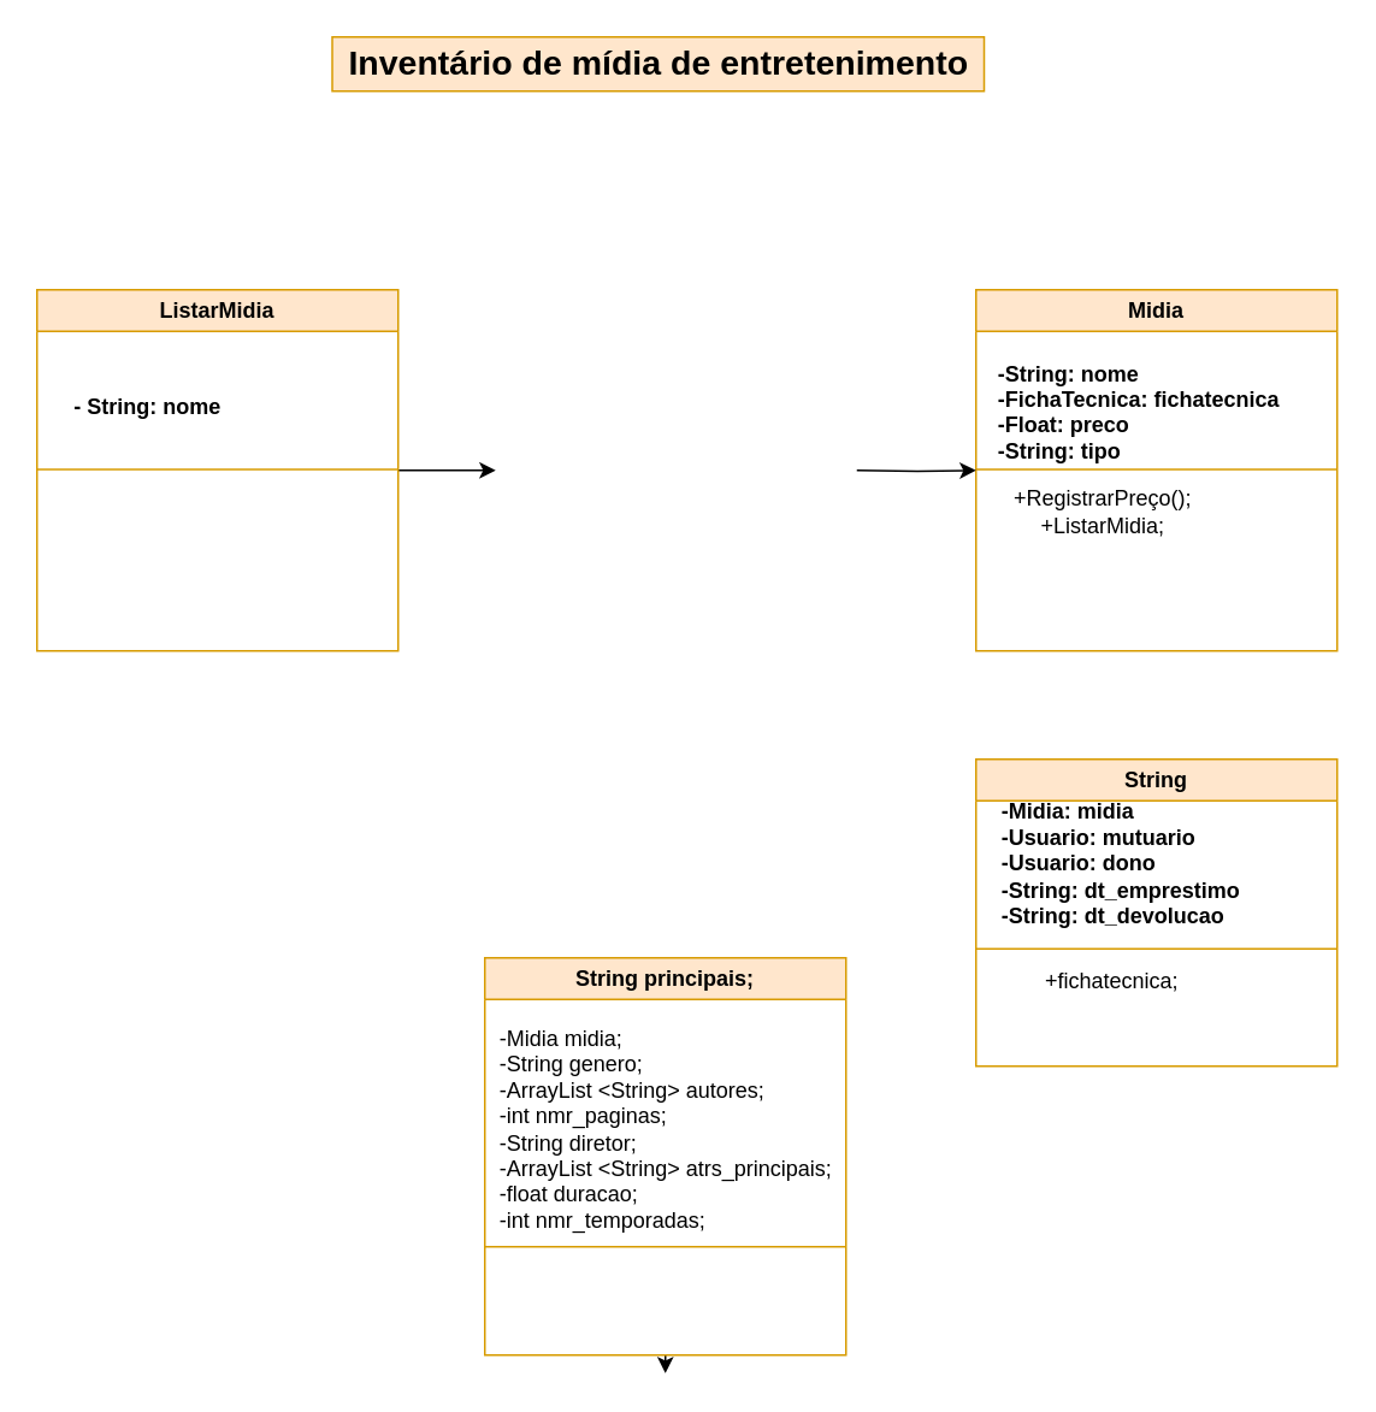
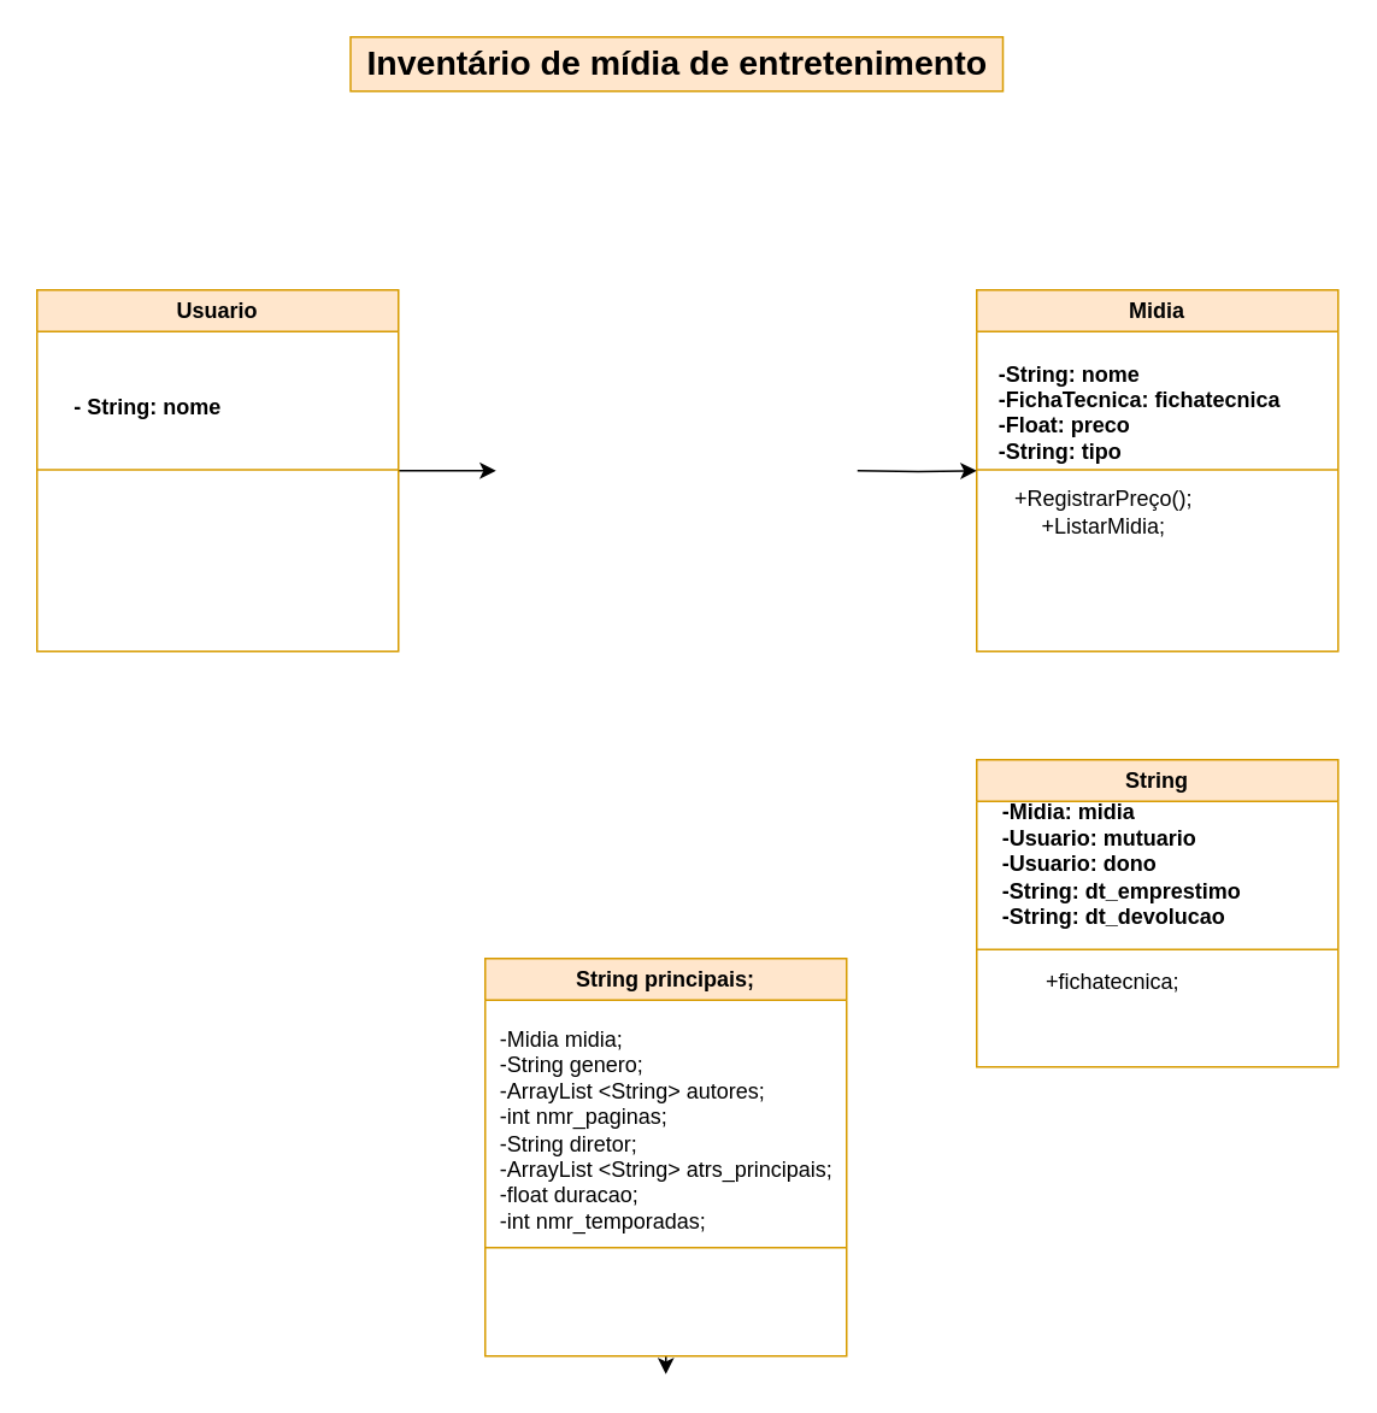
  <mxCell id="0" />
  <mxCell id="1" parent="0" />
  <mxCell id="2" style="edgeStyle=orthogonalEdgeStyle;rounded=0;orthogonalLoop=1;jettySize=auto;html=1;entryX=0;entryY=0.5;entryDx=0;entryDy=0;" parent="1" source="3" edge="1"><mxGeometry relative="1" as="geometry"><mxPoint x="274" y="260" as="targetPoint" /></mxGeometry></mxCell>
- <mxCell id="3" value="ListarMidia" style="swimlane;whiteSpace=wrap;html=1;startSize=23;fillColor=#ffe6cc;strokeColor=#d79b00;" parent="1" vertex="1"><mxGeometry x="20" y="160" width="200" height="200" as="geometry"><mxRectangle x="60" y="200" width="90" height="30" as="alternateBounds" /></mxGeometry></mxCell>
+ <mxCell id="3" value="Usuario" style="swimlane;whiteSpace=wrap;html=1;startSize=23;fillColor=#ffe6cc;strokeColor=#d79b00;" parent="1" vertex="1"><mxGeometry x="20" y="160" width="200" height="200" as="geometry"><mxRectangle x="60" y="200" width="90" height="30" as="alternateBounds" /></mxGeometry></mxCell>
  <mxCell id="4" value="&lt;div style=&quot;text-align: justify;&quot;&gt;&lt;span style=&quot;background-color: initial;&quot;&gt;&lt;b&gt;- String: nome&lt;/b&gt;&lt;/span&gt;&lt;/div&gt;" style="text;html=1;align=center;verticalAlign=middle;resizable=0;points=[];autosize=1;strokeColor=none;fillColor=none;" parent="3" vertex="1"><mxGeometry x="11" y="50" width="100" height="30" as="geometry" /></mxCell>
  <mxCell id="5" value="" style="endArrow=none;html=1;rounded=0;fillColor=#ffe6cc;strokeColor=#d79b00;" parent="3" edge="1"><mxGeometry width="50" height="50" relative="1" as="geometry"><mxPoint y="99.5" as="sourcePoint" /><mxPoint x="200" y="99.5" as="targetPoint" /></mxGeometry></mxCell>
- <mxCell id="6" value="&lt;h2 style=&quot;text-align: justify;&quot;&gt;&lt;span style=&quot;background-color: initial;&quot;&gt;&lt;font style=&quot;font-size: 19px;&quot;&gt;Inventário de mídia de entretenimento&lt;/font&gt;&lt;/span&gt;&lt;/h2&gt;" style="text;html=1;strokeColor=#d79b00;fillColor=#ffe6cc;align=center;verticalAlign=middle;whiteSpace=wrap;rounded=0;" parent="1" vertex="1"><mxGeometry x="183.5" y="20" width="361" height="30" as="geometry" /></mxCell>
+ <mxCell id="6" value="&lt;h2 style=&quot;text-align: justify;&quot;&gt;&lt;span style=&quot;background-color: initial;&quot;&gt;&lt;font style=&quot;font-size: 19px;&quot;&gt;Inventário de mídia de entretenimento&lt;/font&gt;&lt;/span&gt;&lt;/h2&gt;" style="text;html=1;strokeColor=#d79b00;fillColor=#ffe6cc;align=center;verticalAlign=middle;whiteSpace=wrap;rounded=0;" parent="1" vertex="1"><mxGeometry x="193.5" y="20" width="361" height="30" as="geometry" /></mxCell>
  <mxCell id="7" value="Midia" style="swimlane;whiteSpace=wrap;html=1;startSize=23;fillColor=#ffe6cc;strokeColor=#d79b00;" parent="1" vertex="1"><mxGeometry x="540" y="160" width="200" height="200" as="geometry" /></mxCell>
  <mxCell id="8" value="&lt;div style=&quot;text-align: justify;&quot;&gt;&lt;span style=&quot;background-color: initial;&quot;&gt;&lt;b&gt;-String: nome&lt;/b&gt;&lt;/span&gt;&lt;/div&gt;&lt;div style=&quot;text-align: justify;&quot;&gt;&lt;b style=&quot;background-color: initial;&quot;&gt;-FichaTecnica: fichatecnica&lt;/b&gt;&lt;/div&gt;&lt;div style=&quot;text-align: justify;&quot;&gt;&lt;b style=&quot;background-color: initial;&quot;&gt;-Float: preco&lt;/b&gt;&lt;/div&gt;&lt;div style=&quot;text-align: justify;&quot;&gt;&lt;div style=&quot;border-color: var(--border-color);&quot;&gt;&lt;b style=&quot;border-color: var(--border-color);&quot;&gt;-String: tipo&lt;/b&gt;&lt;/div&gt;&lt;div&gt;&lt;b style=&quot;border-color: var(--border-color);&quot;&gt;&lt;br&gt;&lt;/b&gt;&lt;/div&gt;&lt;/div&gt;" style="text;html=1;align=center;verticalAlign=middle;resizable=0;points=[];autosize=1;strokeColor=none;fillColor=none;" parent="7" vertex="1"><mxGeometry y="30" width="180" height="90" as="geometry" /></mxCell>
  <mxCell id="9" value="" style="endArrow=none;html=1;rounded=0;fillColor=#ffe6cc;strokeColor=#d79b00;" parent="7" edge="1"><mxGeometry width="50" height="50" relative="1" as="geometry"><mxPoint y="99.5" as="sourcePoint" /><mxPoint x="200" y="99.5" as="targetPoint" /></mxGeometry></mxCell>
  <mxCell id="10" style="edgeStyle=orthogonalEdgeStyle;rounded=0;orthogonalLoop=1;jettySize=auto;html=1;entryX=1;entryY=0.5;entryDx=0;entryDy=0;" parent="1" source="11" edge="1"><mxGeometry relative="1" as="geometry"><mxPoint x="368" y="760" as="targetPoint" /><Array as="points"><mxPoint x="368" y="730" /><mxPoint x="368" y="730" /></Array></mxGeometry></mxCell>
  <mxCell id="11" value="String principais;" style="swimlane;whiteSpace=wrap;html=1;startSize=23;fillColor=#ffe6cc;strokeColor=#d79b00;" parent="1" vertex="1"><mxGeometry x="268" y="530" width="200" height="220" as="geometry" /></mxCell>
  <mxCell id="12" value="&lt;div style=&quot;text-align: justify;&quot;&gt;&lt;div&gt;-Midia midia;&lt;/div&gt;&lt;div&gt;-String genero;&lt;/div&gt;&lt;div&gt;-ArrayList &amp;lt;String&amp;gt; autores;&lt;/div&gt;&lt;div&gt;-int nmr_paginas;&lt;/div&gt;&lt;div&gt;-String diretor;&lt;/div&gt;&lt;div&gt;-ArrayList &amp;lt;String&amp;gt; atrs_principais;&lt;/div&gt;&lt;div&gt;-float duracao;&lt;/div&gt;&lt;div&gt;&lt;span style=&quot;background-color: initial;&quot;&gt;-int nmr_temporadas;&lt;/span&gt;&lt;/div&gt;&lt;/div&gt;" style="text;html=1;align=center;verticalAlign=middle;resizable=0;points=[];autosize=1;strokeColor=none;fillColor=none;" parent="11" vertex="1"><mxGeometry x="-5" y="30" width="210" height="130" as="geometry" /></mxCell>
  <mxCell id="13" value="" style="endArrow=none;html=1;rounded=0;fillColor=#ffe6cc;strokeColor=#d79b00;" parent="11" edge="1"><mxGeometry width="50" height="50" relative="1" as="geometry"><mxPoint y="160" as="sourcePoint" /><mxPoint x="200" y="160" as="targetPoint" /></mxGeometry></mxCell>
  <mxCell id="14" style="edgeStyle=orthogonalEdgeStyle;rounded=0;orthogonalLoop=1;jettySize=auto;html=1;entryX=0;entryY=0.5;entryDx=0;entryDy=0;" parent="1" target="7" edge="1"><mxGeometry relative="1" as="geometry"><mxPoint x="474" y="260" as="sourcePoint" /></mxGeometry></mxCell>
  <mxCell id="15" value="+RegistrarPreço();&lt;br&gt;+ListarMidia;&lt;br&gt;" style="text;html=1;align=center;verticalAlign=middle;resizable=0;points=[];autosize=1;strokeColor=none;fillColor=none;" parent="1" vertex="1"><mxGeometry x="550" y="263" width="120" height="40" as="geometry" /></mxCell>
  <mxCell id="16" value="String" style="swimlane;whiteSpace=wrap;html=1;startSize=23;fillColor=#ffe6cc;strokeColor=#d79b00;" parent="1" vertex="1"><mxGeometry x="540" y="420" width="200" height="170" as="geometry" /></mxCell>
  <mxCell id="17" value="&lt;div style=&quot;text-align: justify;&quot;&gt;&lt;b&gt;-Midia: midia&lt;/b&gt;&lt;/div&gt;&lt;div style=&quot;text-align: justify;&quot;&gt;&lt;b&gt;-Usuario: mutuario&lt;/b&gt;&lt;/div&gt;&lt;div style=&quot;text-align: justify;&quot;&gt;&lt;b style=&quot;background-color: initial;&quot;&gt;-Usuario: dono&lt;/b&gt;&lt;/div&gt;&lt;div style=&quot;text-align: justify;&quot;&gt;&lt;b style=&quot;background-color: initial;&quot;&gt;-String: dt_emprestimo&lt;/b&gt;&lt;/div&gt;&lt;div style=&quot;text-align: justify;&quot;&gt;&lt;b&gt;-String: dt_devolucao&lt;/b&gt;&lt;/div&gt;&lt;div style=&quot;text-align: justify;&quot;&gt;&lt;b&gt;&lt;br&gt;&lt;/b&gt;&lt;/div&gt;" style="text;html=1;align=center;verticalAlign=middle;resizable=0;points=[];autosize=1;strokeColor=none;fillColor=none;" parent="16" vertex="1"><mxGeometry y="15" width="160" height="100" as="geometry" /></mxCell>
  <mxCell id="18" value="" style="endArrow=none;html=1;rounded=0;fillColor=#ffe6cc;strokeColor=#d79b00;" parent="16" edge="1"><mxGeometry width="50" height="50" relative="1" as="geometry"><mxPoint y="105" as="sourcePoint" /><mxPoint x="200" y="105" as="targetPoint" /></mxGeometry></mxCell>
  <mxCell id="19" value="+fichatecnica;" style="text;html=1;align=center;verticalAlign=middle;resizable=0;points=[];autosize=1;strokeColor=none;fillColor=none;" parent="16" vertex="1"><mxGeometry x="10" y="108" width="130" height="30" as="geometry" /></mxCell>
